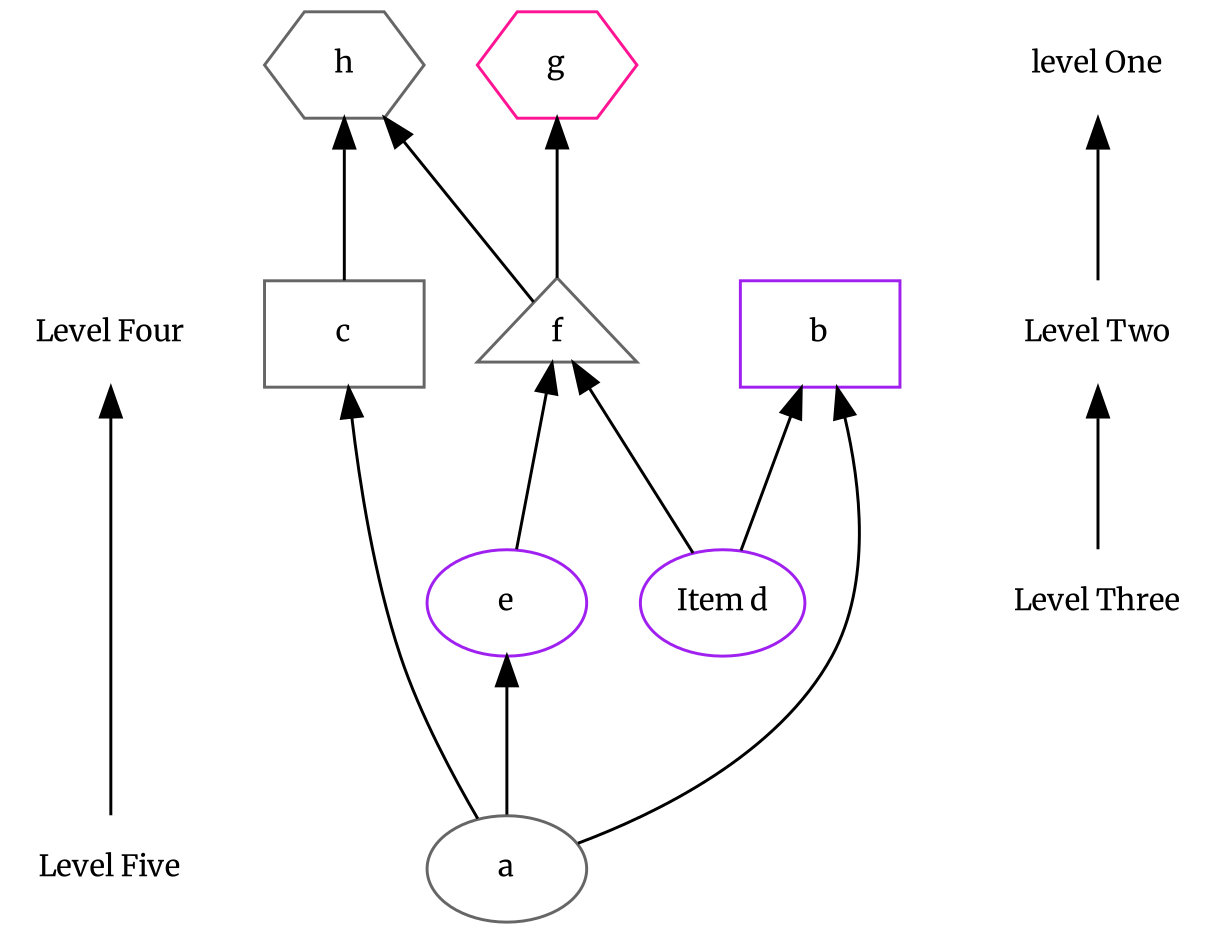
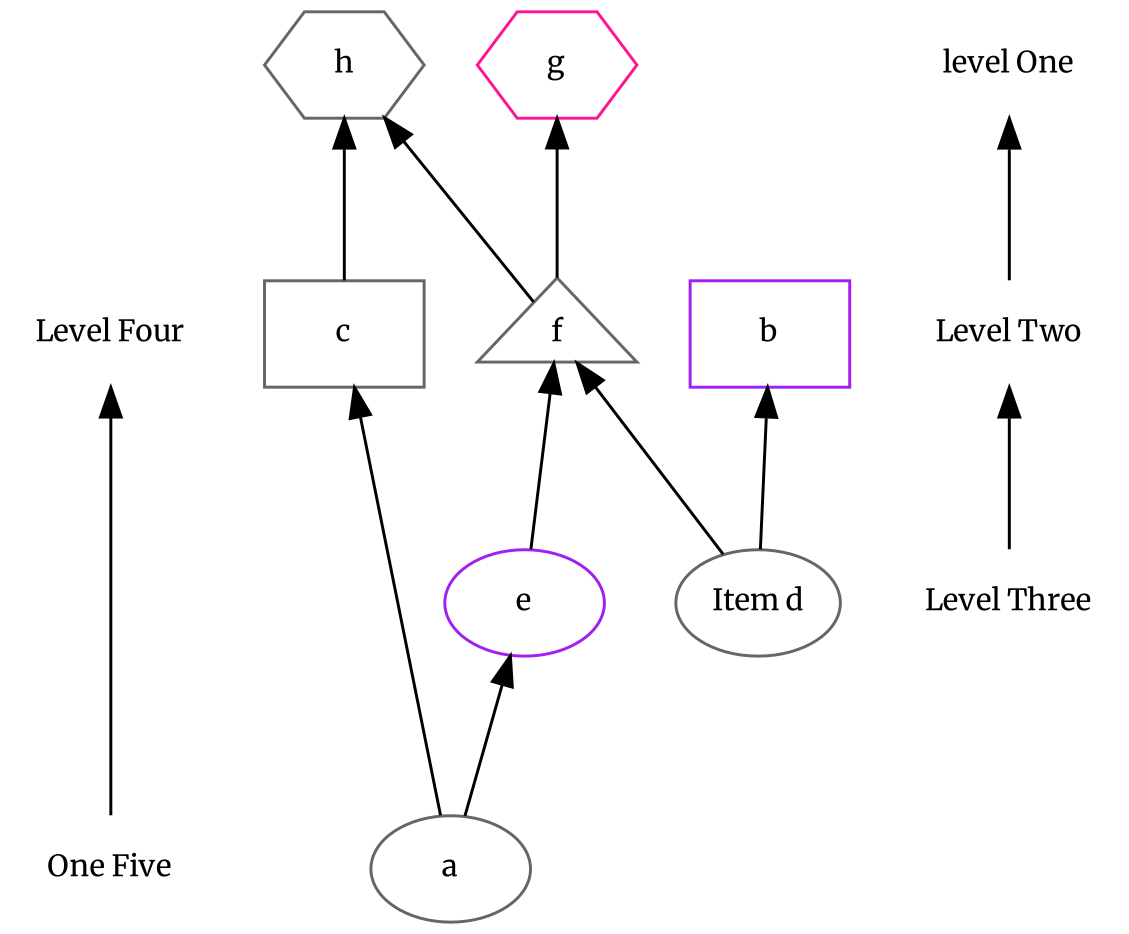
  digraph {
    concentrate=true
    fontname=Merriweather
    rankdir=BT
    ranksep=.75
    node [color=purple fontname=Merriweather fontsize=10 shape=plaintext]
    edge [fontname=Merriweather fontsize=8]
-   "Level Five" [color=gray40]
+   "Level Five" [color=gray40 label="One Five"]
    n2 [color=gray40 label=a shape=ellipse]
    "Level Four"
    n4 [label=b shape=rectangle]
    n5 [color=gray40 label=c shape=rectangle]
    "Level Three"
-   n7 [label="Item d" shape=ellipse]
+   n7 [color=gray40 label="Item d" shape=ellipse]
    n8 [label=e shape=ellipse]
    "Level Two" [color=deeppink]
    n10 [color=gray40 label=f shape=triangle]
    "level One"
    n12 [color=deeppink label=g shape=hexagon]
    n13 [color=gray40 label=h shape=hexagon]
    subgraph sub_1 {
      rank=same
      "Level Five"
      n2
    }
    subgraph sub_2 {
      rank=same
      "Level Four"
      n4
      n5
    }
    subgraph sub_3 {
      rank=same
      "Level Three"
      n7
      n8
    }
    subgraph sub_4 {
      rank=same
      "Level Two"
      n10
    }
    subgraph sub_5 {
      rank=same
      "level One"
      n12
      n13
    }
    "Level Five" -> "Level Four"
-   n2 -> n4
    n2 -> n5
    n2 -> n8
    n5 -> n13
    "Level Three" -> "Level Two"
    n7 -> n4
    n7 -> n10
    n8 -> n10
    "Level Two" -> "level One"
    n10 -> n12
    n10 -> n13
  }
